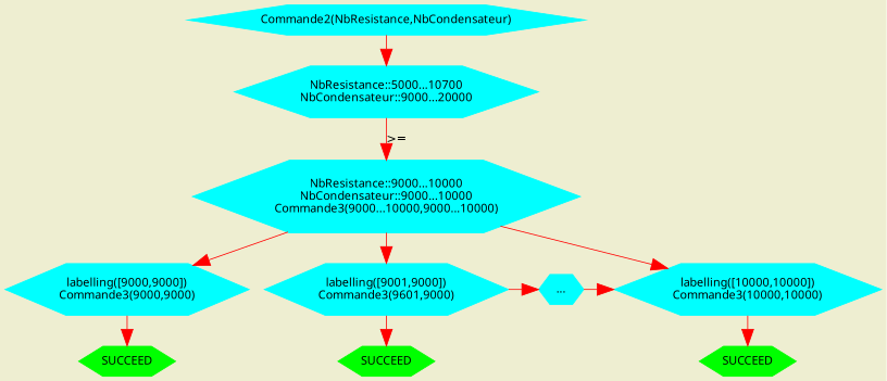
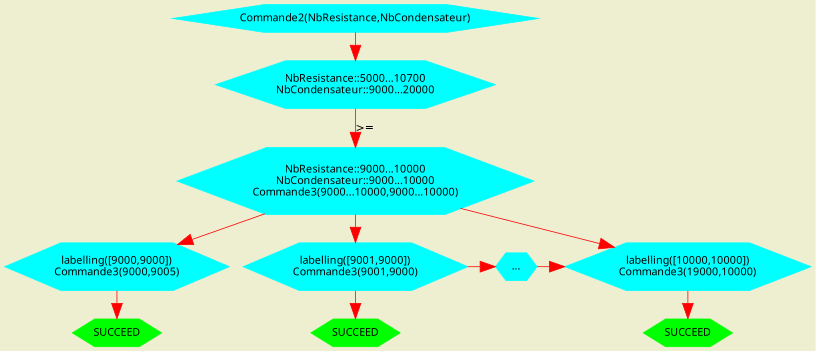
  digraph {
    bgcolor=lightyellow2
    splines=true
    node [color=cyan fontcolor=black fontname=Verdana shape=polygon sides=6 style=filled]
    edge [arrowsize=2 color=red]
-   n1 [label="labelling([9000,9000])\nCommande3(9000,9000)"]
-   n2 [label="labelling([9001,9000])\nCommande3(9601,9000)"]
-   n3 [label="labelling([10000,10000])\nCommande3(10000,10000)"]
+   n1 [label="labelling([9000,9000])\nCommande3(9000,9005)"]
+   n2 [label="labelling([9001,9000])\nCommande3(9001,9000)"]
+   n3 [label="labelling([10000,10000])\nCommande3(19000,10000)"]
    n4 [label="..."]
    n5 [color=green label=SUCCEED]
    n6 [color=green label=SUCCEED]
    n7 [color=green label=SUCCEED]
    n8 [label="Commande2(NbResistance,NbCondensateur)"]
    n9 [label="NbResistance::5000...10700\nNbCondensateur::9000...20000"]
    n10 [label="NbResistance::9000...10000\nNbCondensateur::9000...10000\nCommande3(9000...10000,9000...10000)"]
    subgraph sub_1 {
      width=7
    }
    subgraph sub_2 {
      width=7
    }
    subgraph sub_3 {
      rank=same
      n1
      n2
      n3
      n4
    }
    n1 -> n5
    n2 -> n4
    n2 -> n6
    n3 -> n7
    n4 -> n3
    n8 -> n9
    n9 -> n10 [label=">="]
    n10 -> n1
    n10 -> n2
    n10 -> n3
  }
